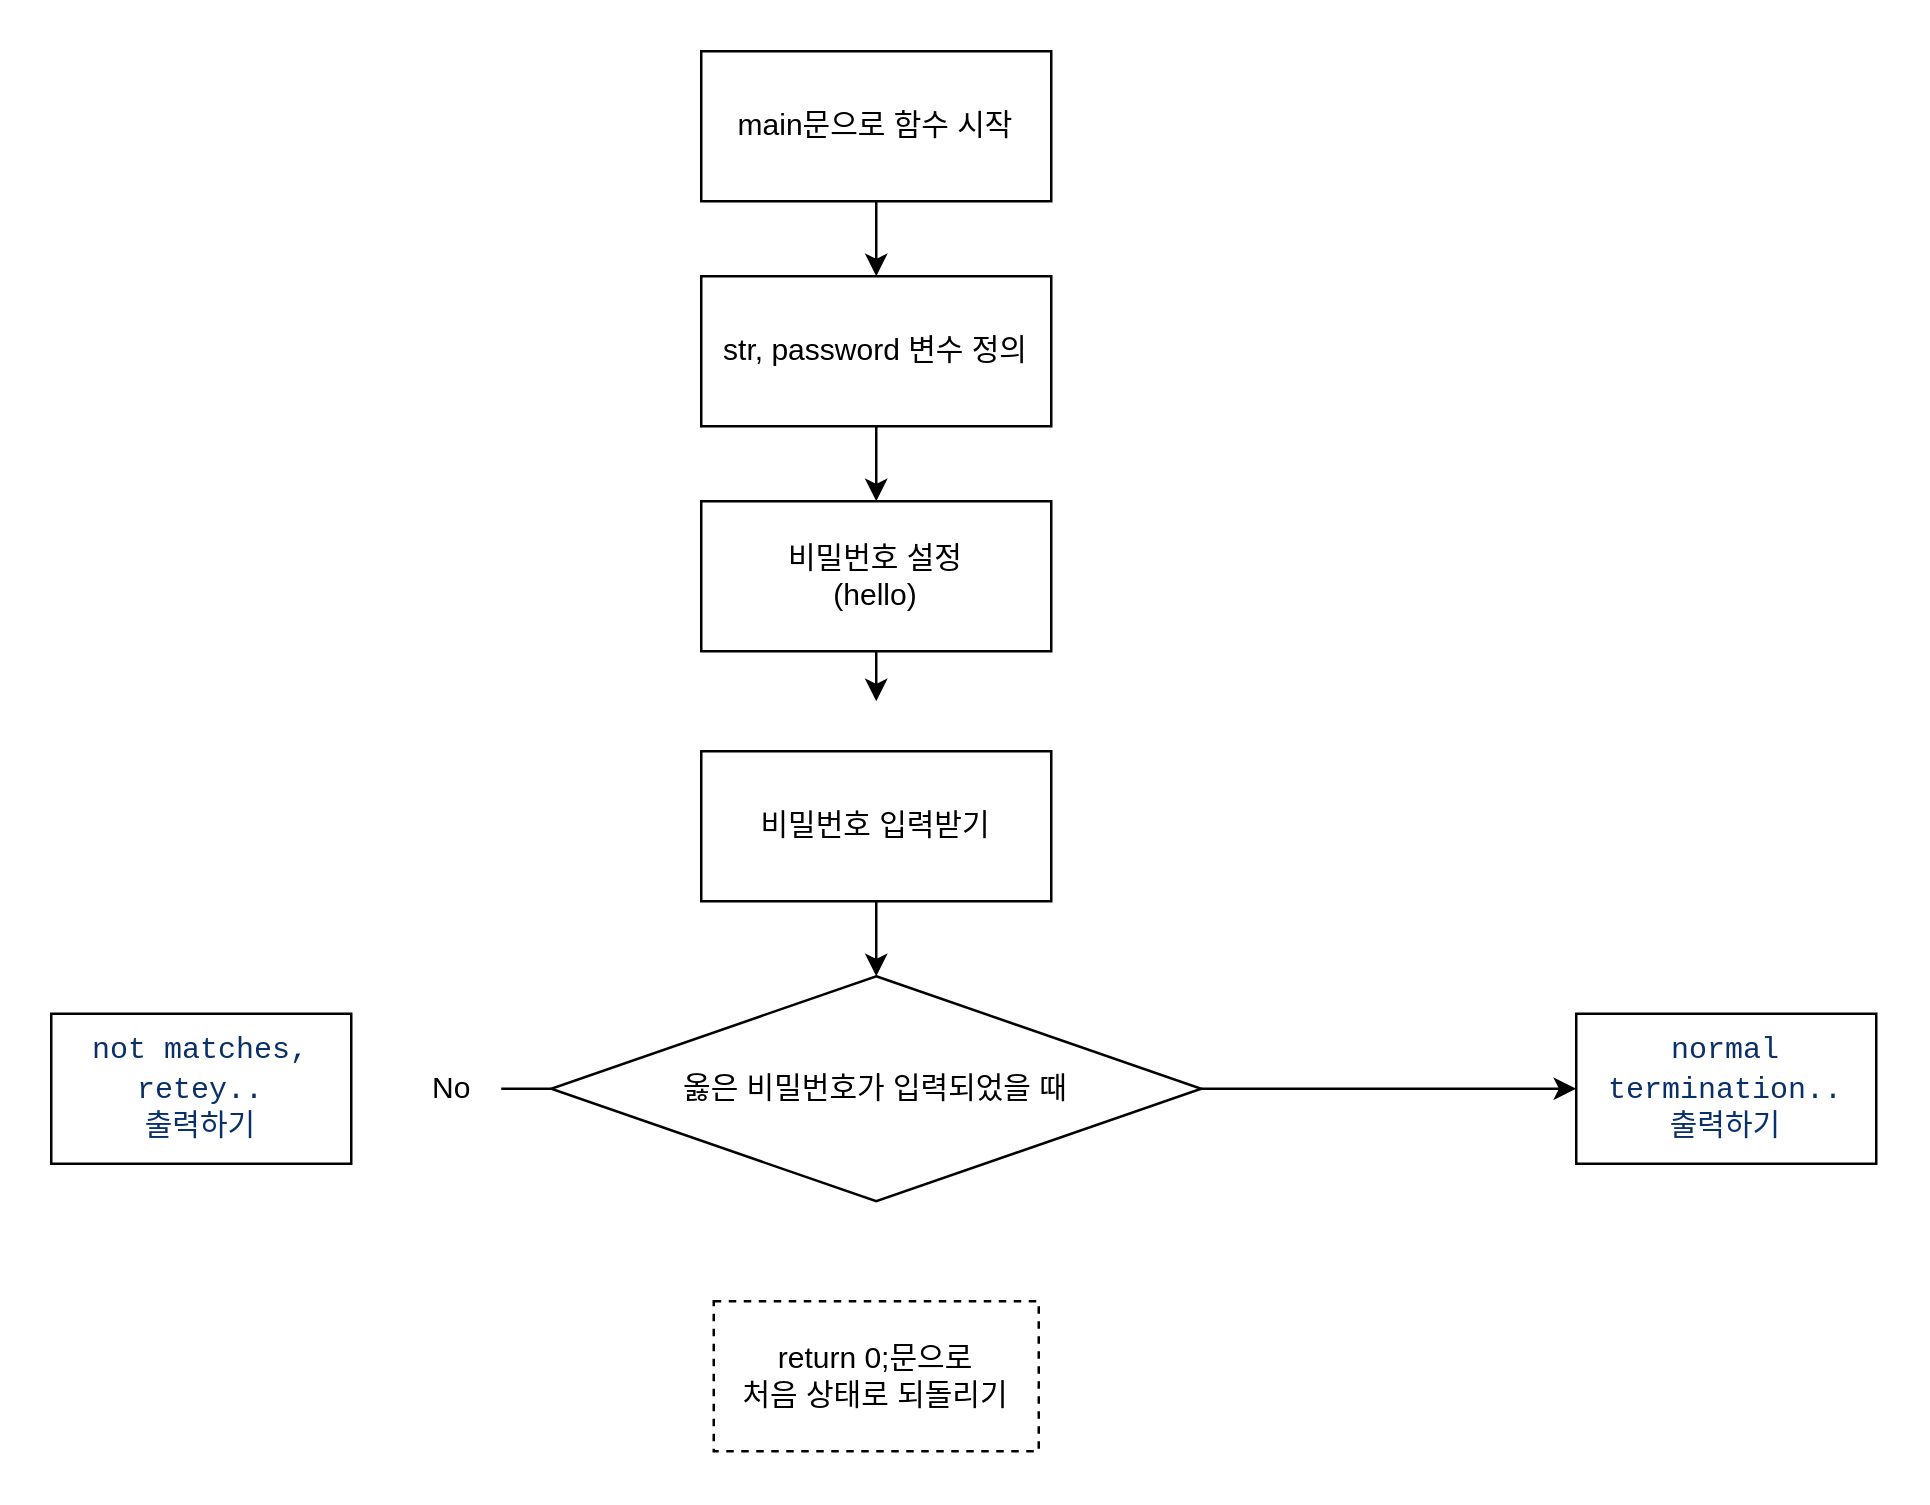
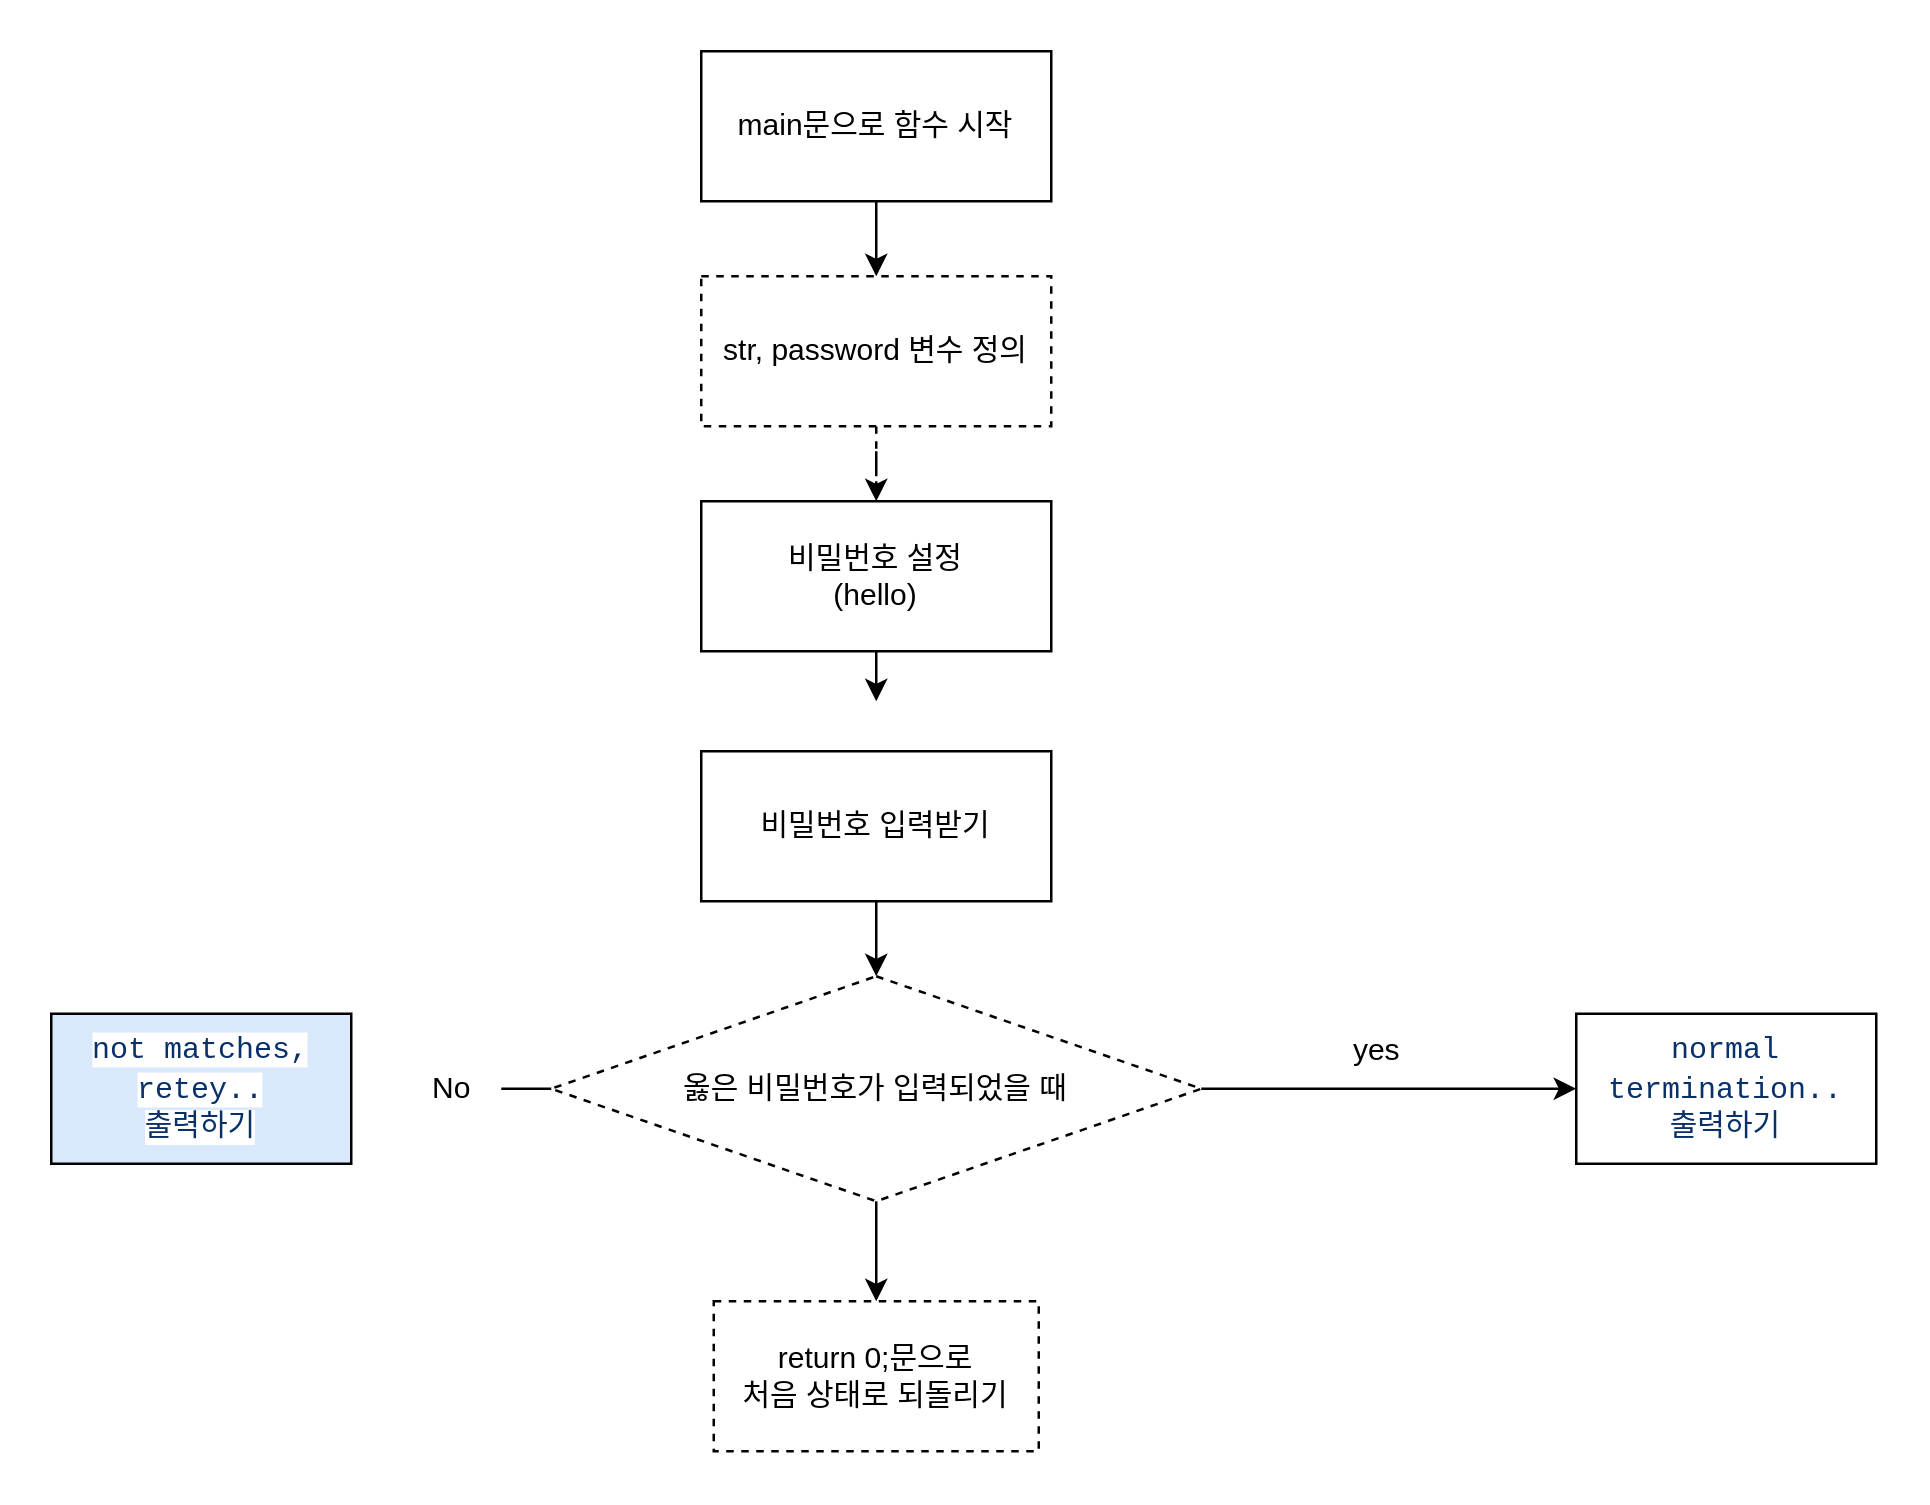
  <mxCell id="0" />
  <mxCell id="1" parent="0" />
  <mxCell id="2" value="" style="edgeStyle=orthogonalEdgeStyle;rounded=0;orthogonalLoop=1;jettySize=auto;html=1;" edge="1" parent="1" source="3" target="5"><mxGeometry relative="1" as="geometry" /></mxCell>
  <mxCell id="3" value="main문으로 함수 시작" style="rounded=0;whiteSpace=wrap;html=1;" vertex="1" parent="1"><mxGeometry x="280" y="20" width="140" height="60" as="geometry" /></mxCell>
- <mxCell id="4" value="" style="edgeStyle=orthogonalEdgeStyle;rounded=0;orthogonalLoop=1;jettySize=auto;html=1;" edge="1" parent="1" source="5" target="7"><mxGeometry relative="1" as="geometry" /></mxCell>
- <mxCell id="5" value="str, password 변수 정의" style="rounded=0;whiteSpace=wrap;html=1;" vertex="1" parent="1"><mxGeometry x="280" y="110" width="140" height="60" as="geometry" /></mxCell>
+ <mxCell id="4" value="" style="edgeStyle=orthogonalEdgeStyle;rounded=0;orthogonalLoop=1;jettySize=auto;html=1;dashed=1;" edge="1" parent="1" source="5" target="7"><mxGeometry relative="1" as="geometry" /></mxCell>
+ <mxCell id="5" value="str, password 변수 정의" style="rounded=0;whiteSpace=wrap;html=1;dashed=1;" vertex="1" parent="1"><mxGeometry x="280" y="110" width="140" height="60" as="geometry" /></mxCell>
  <mxCell id="6" value="" style="edgeStyle=orthogonalEdgeStyle;rounded=0;orthogonalLoop=1;jettySize=auto;html=1;" edge="1" parent="1" source="7"><mxGeometry relative="1" as="geometry"><mxPoint x="350" y="280" as="targetPoint" /></mxGeometry></mxCell>
  <mxCell id="7" value="비밀번호 설정&lt;br&gt;(hello)" style="rounded=0;whiteSpace=wrap;html=1;" vertex="1" parent="1"><mxGeometry x="280" y="200" width="140" height="60" as="geometry" /></mxCell>
  <mxCell id="8" style="edgeStyle=orthogonalEdgeStyle;rounded=0;orthogonalLoop=1;jettySize=auto;html=1;exitX=0.75;exitY=0;exitDx=0;exitDy=0;" edge="1" parent="1" source="10"><mxGeometry relative="1" as="geometry"><mxPoint x="380" y="310" as="targetPoint" /></mxGeometry></mxCell>
  <mxCell id="9" value="" style="edgeStyle=orthogonalEdgeStyle;rounded=0;orthogonalLoop=1;jettySize=auto;html=1;" edge="1" parent="1" source="10" target="13"><mxGeometry relative="1" as="geometry" /></mxCell>
  <mxCell id="10" value="비밀번호 입력받기" style="whiteSpace=wrap;html=1;rounded=0;" vertex="1" parent="1"><mxGeometry x="280" y="300" width="140" height="60" as="geometry" /></mxCell>
  <mxCell id="11" value="" style="edgeStyle=orthogonalEdgeStyle;rounded=0;orthogonalLoop=1;jettySize=auto;html=1;" edge="1" parent="1" source="13" target="14"><mxGeometry relative="1" as="geometry" /></mxCell>
- <mxCell id="13" value="옳은 비밀번호가 입력되었을 때" style="rhombus;whiteSpace=wrap;html=1;rounded=0;" vertex="1" parent="1"><mxGeometry x="220" y="390" width="260" height="90" as="geometry" /></mxCell>
+ <mxCell id="12" value="" style="edgeStyle=orthogonalEdgeStyle;rounded=0;orthogonalLoop=1;jettySize=auto;html=1;" edge="1" parent="1" source="13" target="19"><mxGeometry relative="1" as="geometry" /></mxCell>
+ <mxCell id="13" value="옳은 비밀번호가 입력되었을 때" style="rhombus;whiteSpace=wrap;html=1;rounded=0;dashed=1;" vertex="1" parent="1"><mxGeometry x="220" y="390" width="260" height="90" as="geometry" /></mxCell>
  <mxCell id="14" value="&lt;span style=&quot;color: rgb(10, 48, 105); font-family: ui-monospace, SFMono-Regular, &amp;quot;SF Mono&amp;quot;, Menlo, Consolas, &amp;quot;Liberation Mono&amp;quot;, monospace; text-align: start; background-color: rgb(255, 255, 255);&quot;&gt;normal termination..&lt;br&gt;출력하기&lt;br&gt;&lt;/span&gt;" style="whiteSpace=wrap;html=1;rounded=0;" vertex="1" parent="1"><mxGeometry x="630" y="405" width="120" height="60" as="geometry" /></mxCell>
- <mxCell id="16" value="&lt;span style=&quot;color: rgb(10, 48, 105); font-family: ui-monospace, SFMono-Regular, &amp;quot;SF Mono&amp;quot;, Menlo, Consolas, &amp;quot;Liberation Mono&amp;quot;, monospace; text-align: start; background-color: rgb(255, 255, 255);&quot;&gt;not matches, retey..&lt;br&gt;출력하기&lt;br&gt;&lt;/span&gt;" style="whiteSpace=wrap;html=1;rounded=0;" vertex="1" parent="1"><mxGeometry x="20" y="405" width="120" height="60" as="geometry" /></mxCell>
+ <mxCell id="15" value="yes" style="text;html=1;align=center;verticalAlign=middle;resizable=0;points=[];autosize=1;strokeColor=none;fillColor=none;" vertex="1" parent="1"><mxGeometry x="530" y="405" width="40" height="30" as="geometry" /></mxCell>
+ <mxCell id="16" value="&lt;span style=&quot;color: rgb(10, 48, 105); font-family: ui-monospace, SFMono-Regular, &amp;quot;SF Mono&amp;quot;, Menlo, Consolas, &amp;quot;Liberation Mono&amp;quot;, monospace; text-align: start; background-color: rgb(255, 255, 255);&quot;&gt;not matches, retey..&lt;br&gt;출력하기&lt;br&gt;&lt;/span&gt;" style="whiteSpace=wrap;html=1;rounded=0;fillColor=#dae8fc;" vertex="1" parent="1"><mxGeometry x="20" y="405" width="120" height="60" as="geometry" /></mxCell>
  <mxCell id="17" value="No" style="text;html=1;align=center;verticalAlign=middle;resizable=0;points=[];autosize=1;strokeColor=none;fillColor=none;" vertex="1" parent="1"><mxGeometry x="160" y="420" width="40" height="30" as="geometry" /></mxCell>
  <mxCell id="18" value="" style="edgeStyle=orthogonalEdgeStyle;rounded=0;orthogonalLoop=1;jettySize=auto;html=1;endArrow=none;" edge="1" parent="1" source="13" target="17"><mxGeometry relative="1" as="geometry"><mxPoint x="220" y="435" as="sourcePoint" /><mxPoint x="150" y="435" as="targetPoint" /></mxGeometry></mxCell>
  <mxCell id="19" value="return 0;문으로&lt;br&gt;처음 상태로 되돌리기" style="whiteSpace=wrap;html=1;rounded=0;dashed=1;" vertex="1" parent="1"><mxGeometry x="285" y="520" width="130" height="60" as="geometry" /></mxCell>
